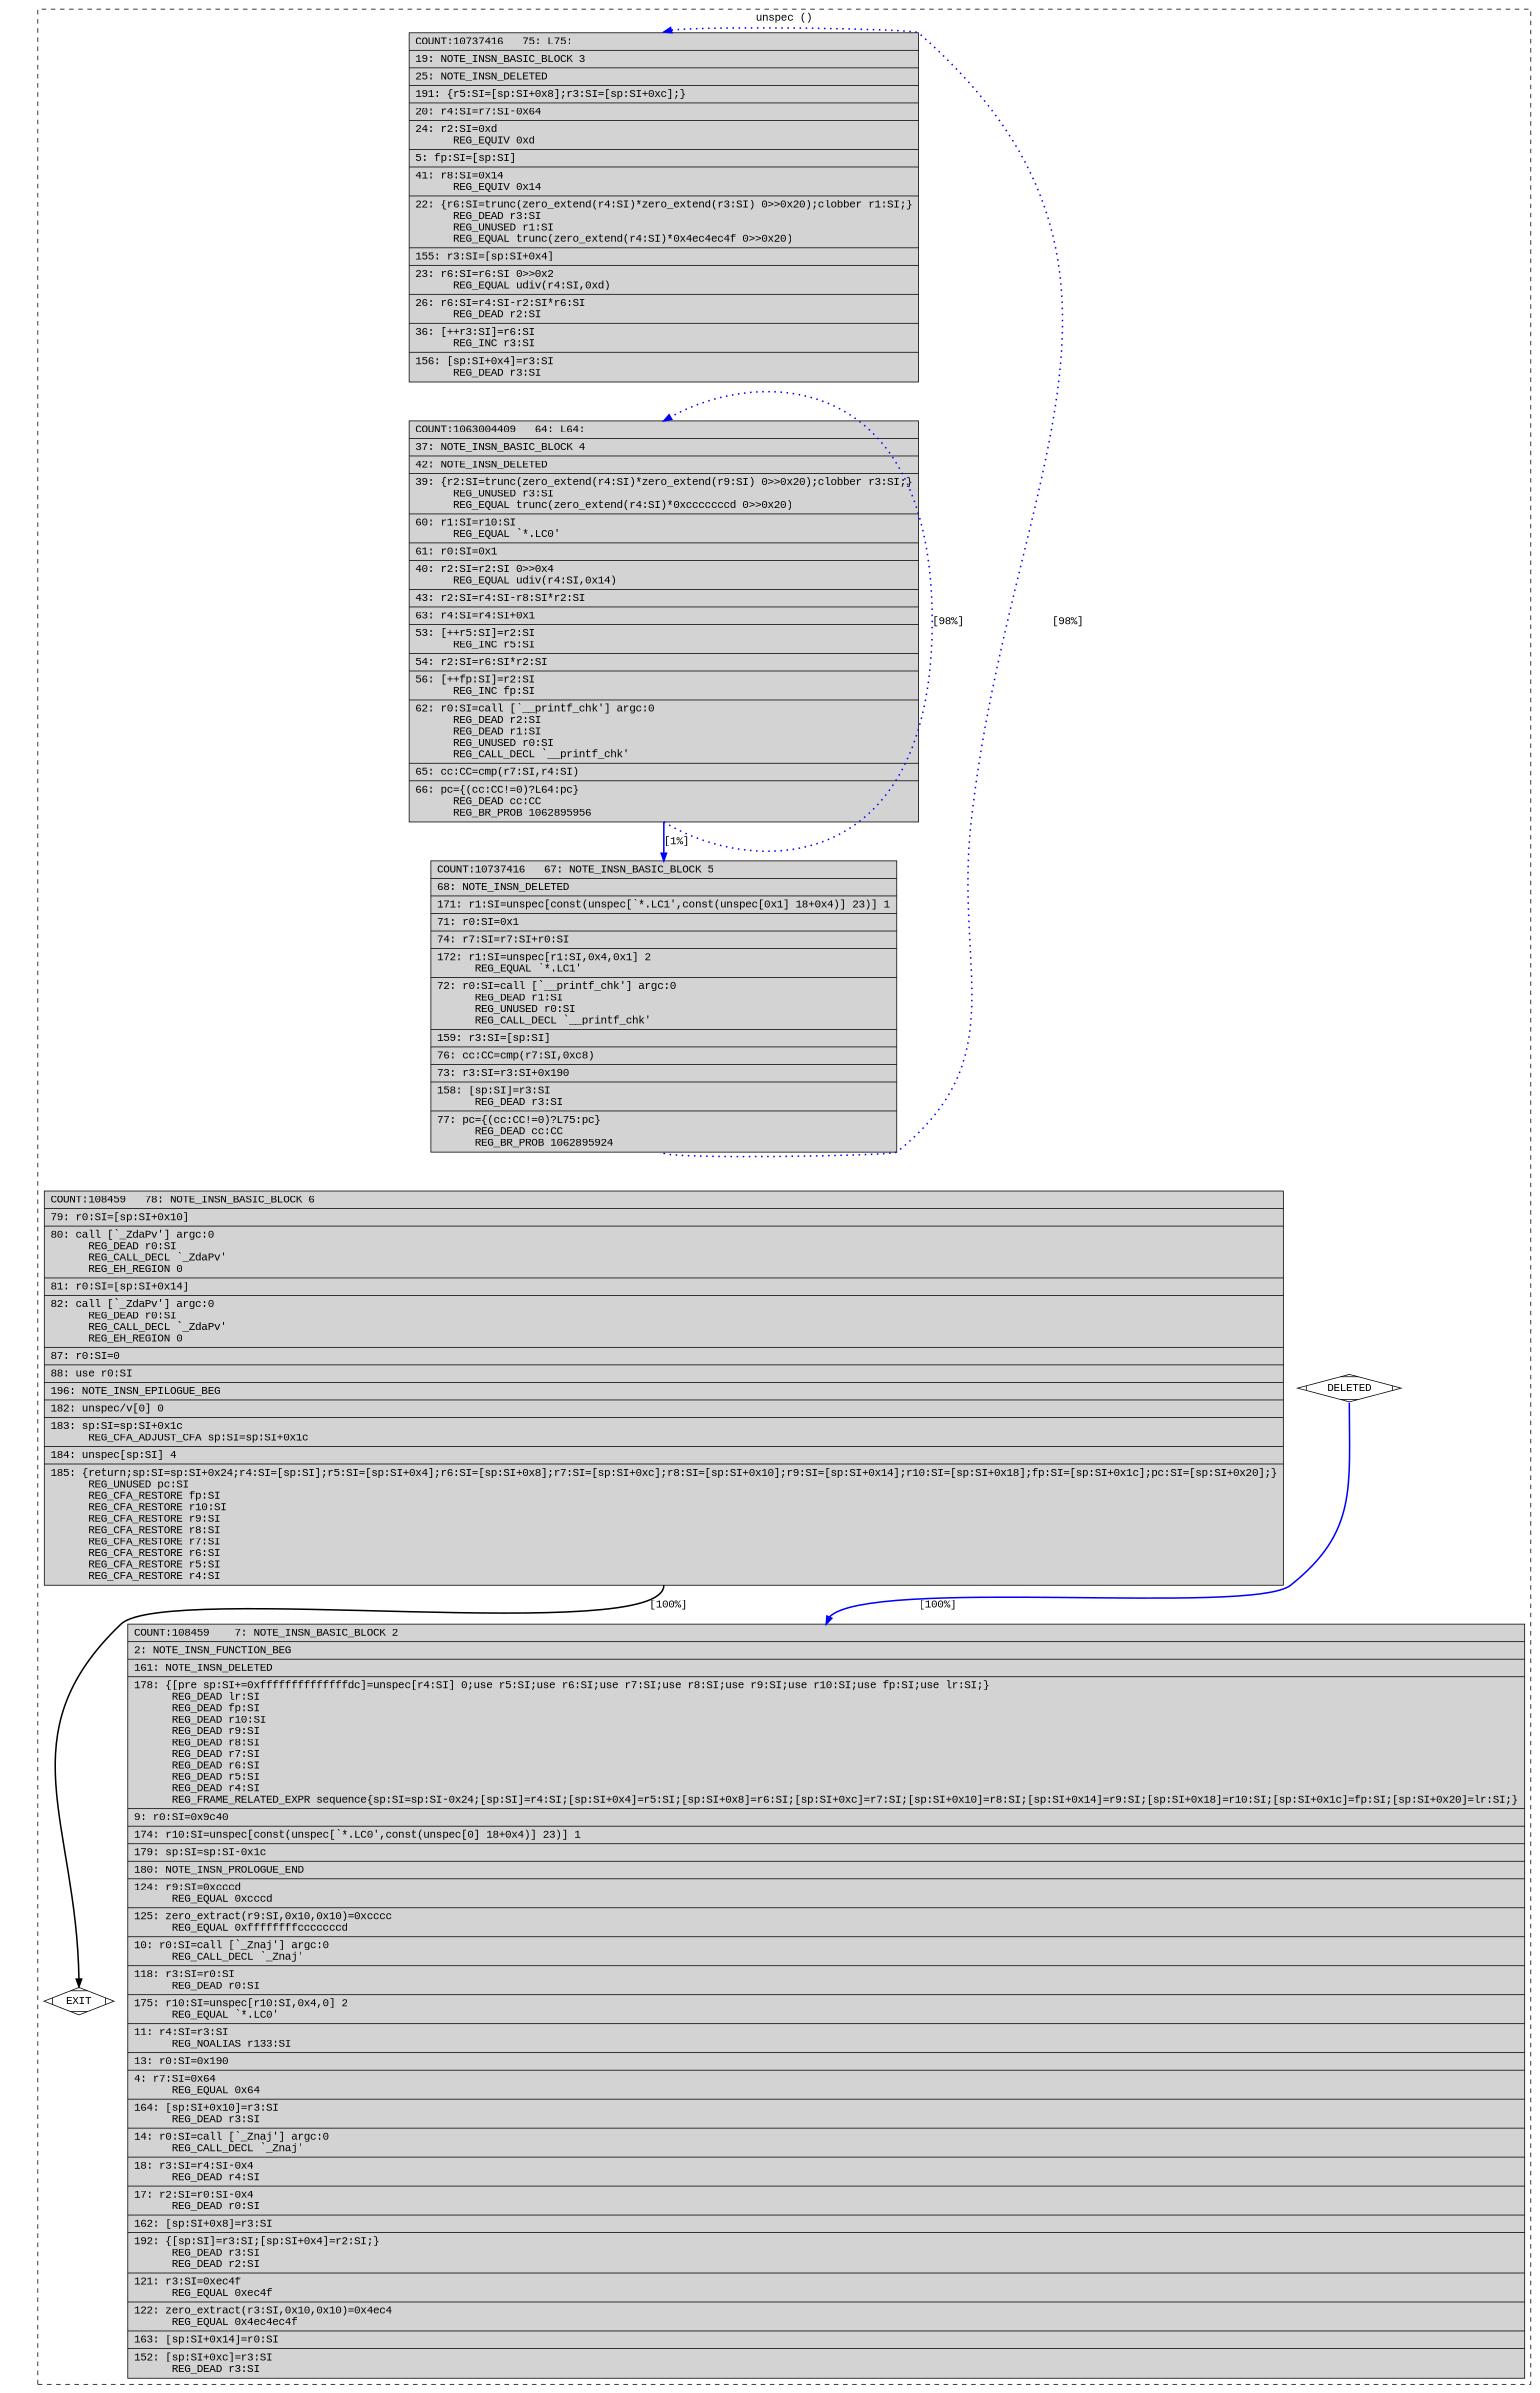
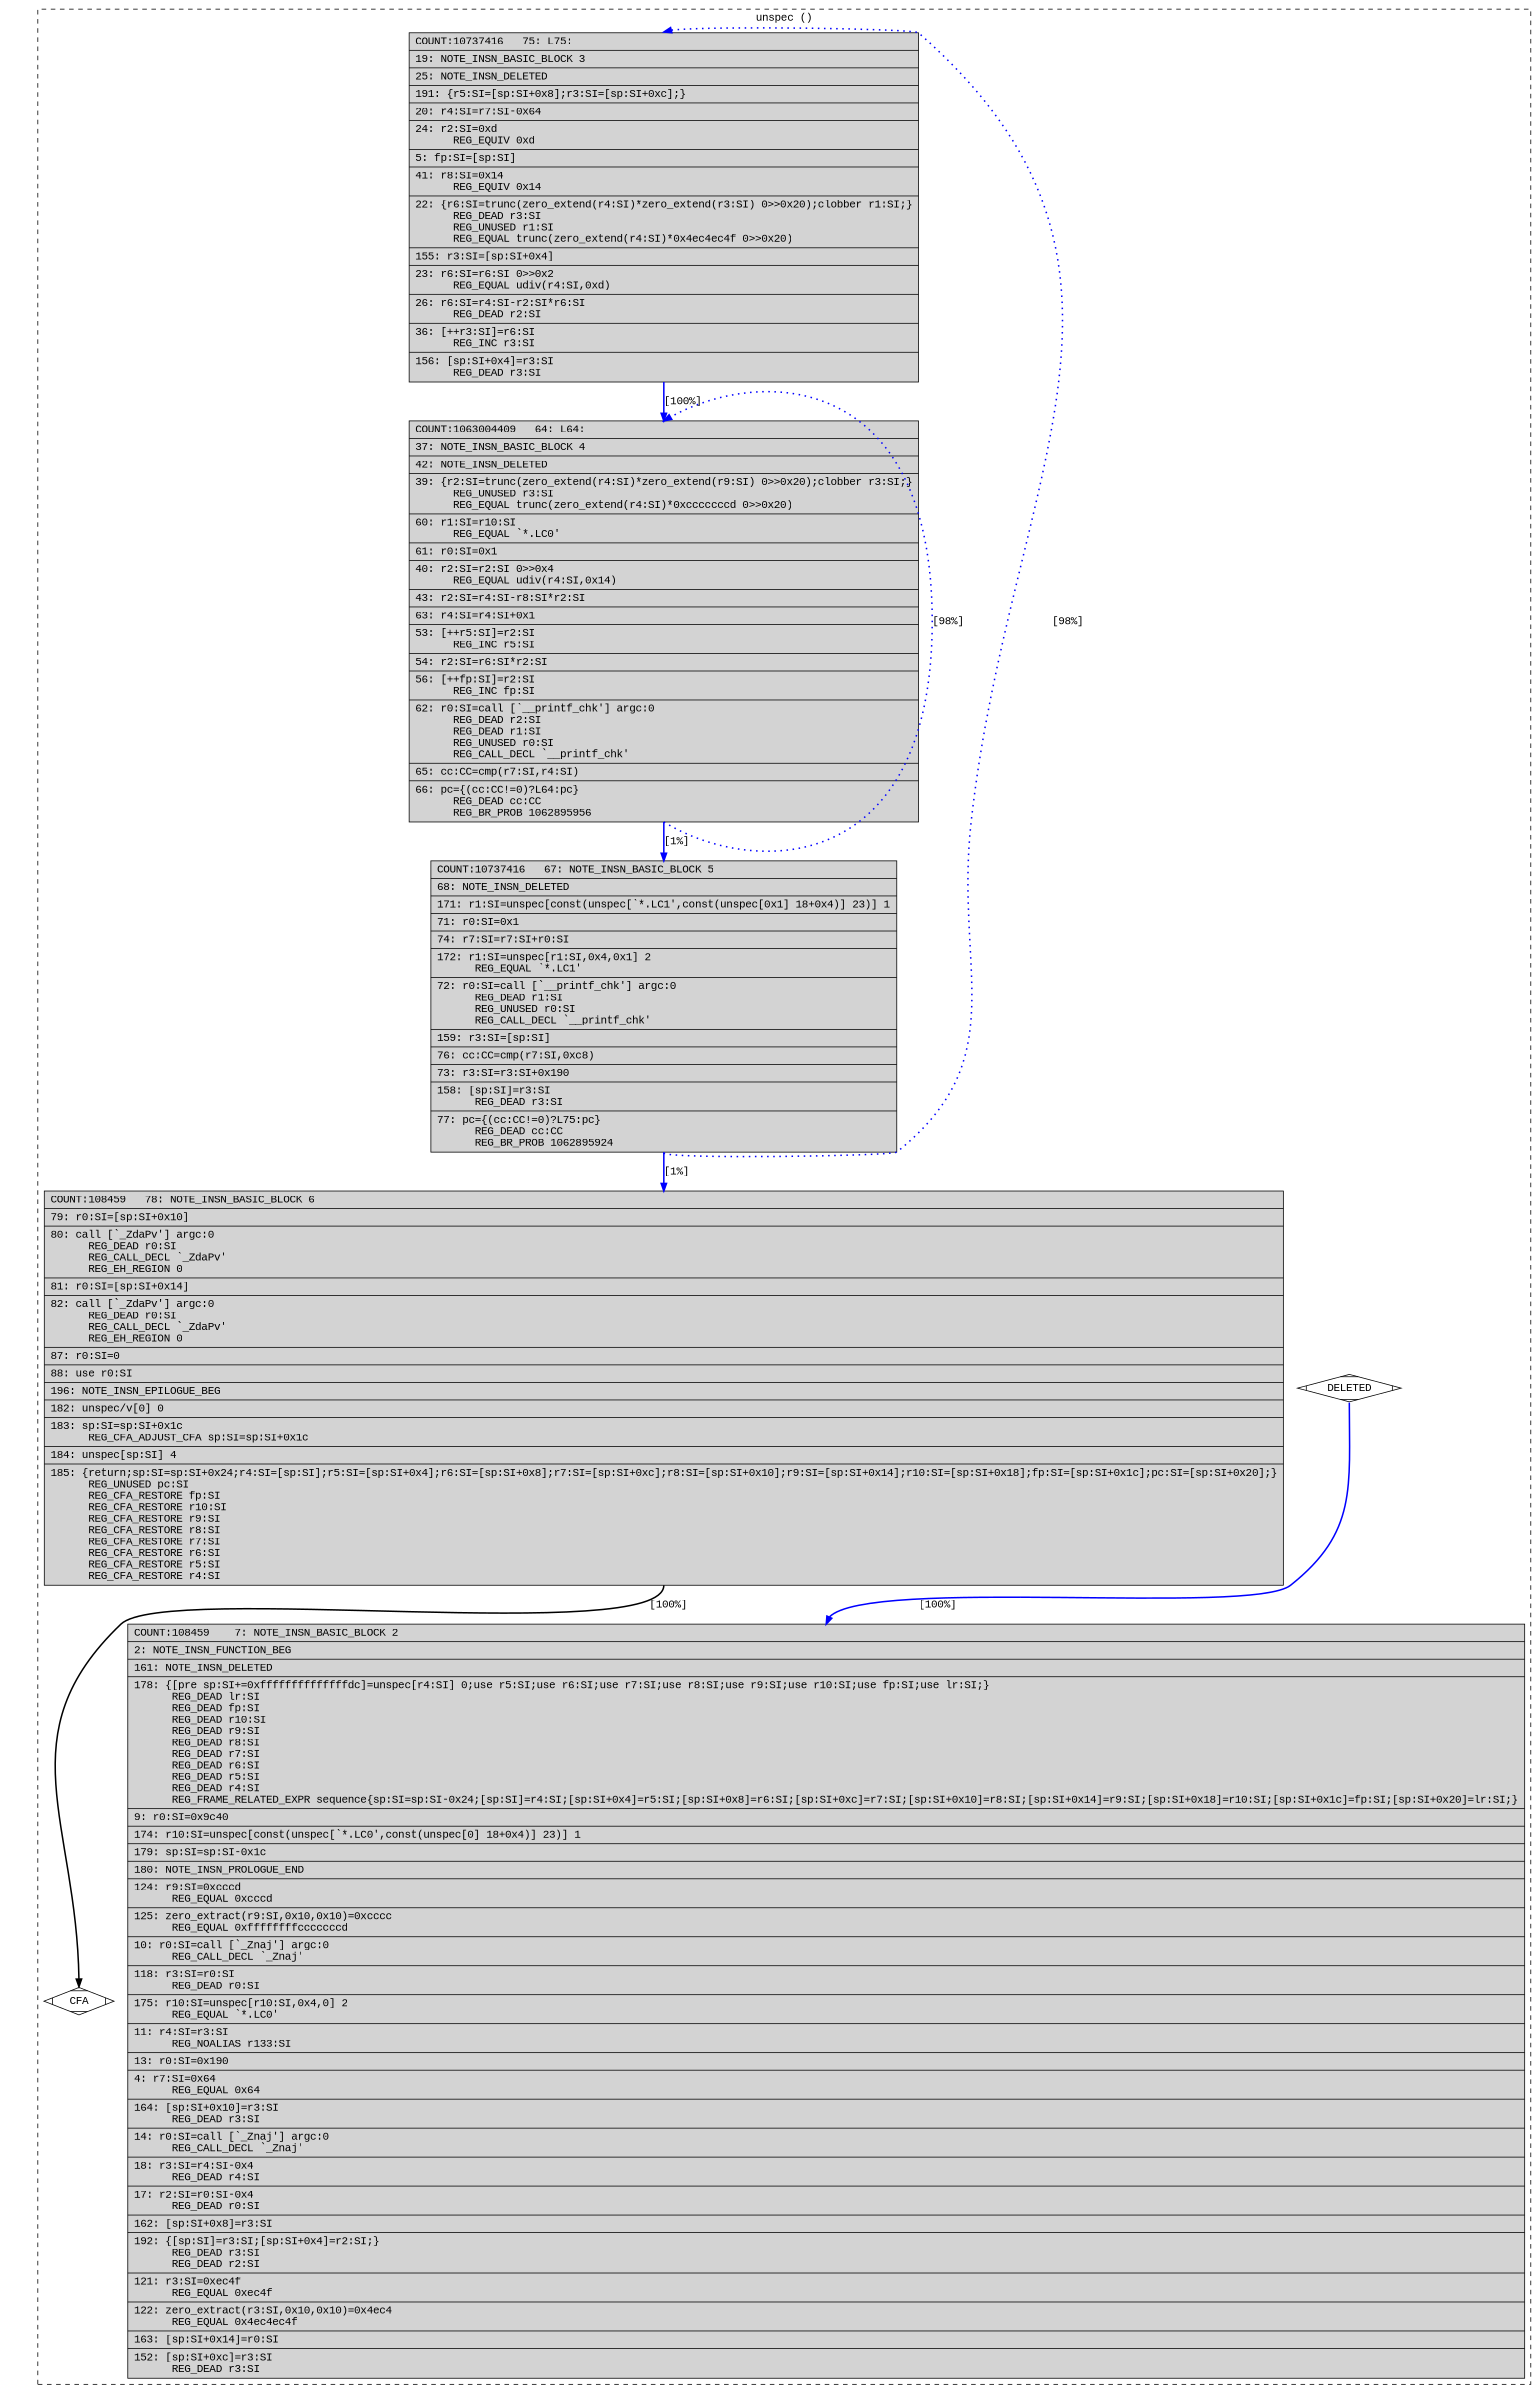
  digraph {
    fontname="Liberation Mono"
    node [fillcolor=lightgrey fontname="Liberation Mono" shape=record style=filled]
    edge [color=blue constraint=true fontname="Liberation Mono" headport=n style="solid,bold" tailport=s weight=100]
    n1 [fillcolor=white label=DELETED shape=Mdiamond]
    n2 [label="{COUNT:108459\ \ \ \ 7:\ NOTE_INSN_BASIC_BLOCK\ 2\l|\ \ \ \ 2:\ NOTE_INSN_FUNCTION_BEG\l|\ \ 161:\ NOTE_INSN_DELETED\l|\ \ 178:\ \{[pre\ sp:SI+=0xffffffffffffffdc]=unspec[r4:SI]\ 0;use\ r5:SI;use\ r6:SI;use\ r7:SI;use\ r8:SI;use\ r9:SI;use\ r10:SI;use\ fp:SI;use\ lr:SI;\}\l\ \ \ \ \ \ REG_DEAD\ lr:SI\l\ \ \ \ \ \ REG_DEAD\ fp:SI\l\ \ \ \ \ \ REG_DEAD\ r10:SI\l\ \ \ \ \ \ REG_DEAD\ r9:SI\l\ \ \ \ \ \ REG_DEAD\ r8:SI\l\ \ \ \ \ \ REG_DEAD\ r7:SI\l\ \ \ \ \ \ REG_DEAD\ r6:SI\l\ \ \ \ \ \ REG_DEAD\ r5:SI\l\ \ \ \ \ \ REG_DEAD\ r4:SI\l\ \ \ \ \ \ REG_FRAME_RELATED_EXPR\ sequence\{sp:SI=sp:SI-0x24;[sp:SI]=r4:SI;[sp:SI+0x4]=r5:SI;[sp:SI+0x8]=r6:SI;[sp:SI+0xc]=r7:SI;[sp:SI+0x10]=r8:SI;[sp:SI+0x14]=r9:SI;[sp:SI+0x18]=r10:SI;[sp:SI+0x1c]=fp:SI;[sp:SI+0x20]=lr:SI;\}\l|\ \ \ \ 9:\ r0:SI=0x9c40\l|\ \ 174:\ r10:SI=unspec[const(unspec[`*.LC0',const(unspec[0]\ 18+0x4)]\ 23)]\ 1\l|\ \ 179:\ sp:SI=sp:SI-0x1c\l|\ \ 180:\ NOTE_INSN_PROLOGUE_END\l|\ \ 124:\ r9:SI=0xcccd\l\ \ \ \ \ \ REG_EQUAL\ 0xcccd\l|\ \ 125:\ zero_extract(r9:SI,0x10,0x10)=0xcccc\l\ \ \ \ \ \ REG_EQUAL\ 0xffffffffcccccccd\l|\ \ \ 10:\ r0:SI=call\ [`_Znaj']\ argc:0\l\ \ \ \ \ \ REG_CALL_DECL\ `_Znaj'\l|\ \ 118:\ r3:SI=r0:SI\l\ \ \ \ \ \ REG_DEAD\ r0:SI\l|\ \ 175:\ r10:SI=unspec[r10:SI,0x4,0]\ 2\l\ \ \ \ \ \ REG_EQUAL\ `*.LC0'\l|\ \ \ 11:\ r4:SI=r3:SI\l\ \ \ \ \ \ REG_NOALIAS\ r133:SI\l|\ \ \ 13:\ r0:SI=0x190\l|\ \ \ \ 4:\ r7:SI=0x64\l\ \ \ \ \ \ REG_EQUAL\ 0x64\l|\ \ 164:\ [sp:SI+0x10]=r3:SI\l\ \ \ \ \ \ REG_DEAD\ r3:SI\l|\ \ \ 14:\ r0:SI=call\ [`_Znaj']\ argc:0\l\ \ \ \ \ \ REG_CALL_DECL\ `_Znaj'\l|\ \ \ 18:\ r3:SI=r4:SI-0x4\l\ \ \ \ \ \ REG_DEAD\ r4:SI\l|\ \ \ 17:\ r2:SI=r0:SI-0x4\l\ \ \ \ \ \ REG_DEAD\ r0:SI\l|\ \ 162:\ [sp:SI+0x8]=r3:SI\l|\ \ 192:\ \{[sp:SI]=r3:SI;[sp:SI+0x4]=r2:SI;\}\l\ \ \ \ \ \ REG_DEAD\ r3:SI\l\ \ \ \ \ \ REG_DEAD\ r2:SI\l|\ \ 121:\ r3:SI=0xec4f\l\ \ \ \ \ \ REG_EQUAL\ 0xec4f\l|\ \ 122:\ zero_extract(r3:SI,0x10,0x10)=0x4ec4\l\ \ \ \ \ \ REG_EQUAL\ 0x4ec4ec4f\l|\ \ 163:\ [sp:SI+0x14]=r0:SI\l|\ \ 152:\ [sp:SI+0xc]=r3:SI\l\ \ \ \ \ \ REG_DEAD\ r3:SI\l}"]
-   n3 [fillcolor=white label=EXIT shape=Mdiamond]
+   n3 [fillcolor=white label=CFA shape=Mdiamond]
    n4 [label="{COUNT:10737416\ \ \ 75:\ L75:\l|\ \ \ 19:\ NOTE_INSN_BASIC_BLOCK\ 3\l|\ \ \ 25:\ NOTE_INSN_DELETED\l|\ \ 191:\ \{r5:SI=[sp:SI+0x8];r3:SI=[sp:SI+0xc];\}\l|\ \ \ 20:\ r4:SI=r7:SI-0x64\l|\ \ \ 24:\ r2:SI=0xd\l\ \ \ \ \ \ REG_EQUIV\ 0xd\l|\ \ \ \ 5:\ fp:SI=[sp:SI]\l|\ \ \ 41:\ r8:SI=0x14\l\ \ \ \ \ \ REG_EQUIV\ 0x14\l|\ \ \ 22:\ \{r6:SI=trunc(zero_extend(r4:SI)*zero_extend(r3:SI)\ 0\>\>0x20);clobber\ r1:SI;\}\l\ \ \ \ \ \ REG_DEAD\ r3:SI\l\ \ \ \ \ \ REG_UNUSED\ r1:SI\l\ \ \ \ \ \ REG_EQUAL\ trunc(zero_extend(r4:SI)*0x4ec4ec4f\ 0\>\>0x20)\l|\ \ 155:\ r3:SI=[sp:SI+0x4]\l|\ \ \ 23:\ r6:SI=r6:SI\ 0\>\>0x2\l\ \ \ \ \ \ REG_EQUAL\ udiv(r4:SI,0xd)\l|\ \ \ 26:\ r6:SI=r4:SI-r2:SI*r6:SI\l\ \ \ \ \ \ REG_DEAD\ r2:SI\l|\ \ \ 36:\ [++r3:SI]=r6:SI\l\ \ \ \ \ \ REG_INC\ r3:SI\l|\ \ 156:\ [sp:SI+0x4]=r3:SI\l\ \ \ \ \ \ REG_DEAD\ r3:SI\l}"]
    n5 [label="{COUNT:1063004409\ \ \ 64:\ L64:\l|\ \ \ 37:\ NOTE_INSN_BASIC_BLOCK\ 4\l|\ \ \ 42:\ NOTE_INSN_DELETED\l|\ \ \ 39:\ \{r2:SI=trunc(zero_extend(r4:SI)*zero_extend(r9:SI)\ 0\>\>0x20);clobber\ r3:SI;\}\l\ \ \ \ \ \ REG_UNUSED\ r3:SI\l\ \ \ \ \ \ REG_EQUAL\ trunc(zero_extend(r4:SI)*0xcccccccd\ 0\>\>0x20)\l|\ \ \ 60:\ r1:SI=r10:SI\l\ \ \ \ \ \ REG_EQUAL\ `*.LC0'\l|\ \ \ 61:\ r0:SI=0x1\l|\ \ \ 40:\ r2:SI=r2:SI\ 0\>\>0x4\l\ \ \ \ \ \ REG_EQUAL\ udiv(r4:SI,0x14)\l|\ \ \ 43:\ r2:SI=r4:SI-r8:SI*r2:SI\l|\ \ \ 63:\ r4:SI=r4:SI+0x1\l|\ \ \ 53:\ [++r5:SI]=r2:SI\l\ \ \ \ \ \ REG_INC\ r5:SI\l|\ \ \ 54:\ r2:SI=r6:SI*r2:SI\l|\ \ \ 56:\ [++fp:SI]=r2:SI\l\ \ \ \ \ \ REG_INC\ fp:SI\l|\ \ \ 62:\ r0:SI=call\ [`__printf_chk']\ argc:0\l\ \ \ \ \ \ REG_DEAD\ r2:SI\l\ \ \ \ \ \ REG_DEAD\ r1:SI\l\ \ \ \ \ \ REG_UNUSED\ r0:SI\l\ \ \ \ \ \ REG_CALL_DECL\ `__printf_chk'\l|\ \ \ 65:\ cc:CC=cmp(r7:SI,r4:SI)\l|\ \ \ 66:\ pc=\{(cc:CC!=0)?L64:pc\}\l\ \ \ \ \ \ REG_DEAD\ cc:CC\l\ \ \ \ \ \ REG_BR_PROB\ 1062895956\l}"]
    n6 [label="{COUNT:10737416\ \ \ 67:\ NOTE_INSN_BASIC_BLOCK\ 5\l|\ \ \ 68:\ NOTE_INSN_DELETED\l|\ \ 171:\ r1:SI=unspec[const(unspec[`*.LC1',const(unspec[0x1]\ 18+0x4)]\ 23)]\ 1\l|\ \ \ 71:\ r0:SI=0x1\l|\ \ \ 74:\ r7:SI=r7:SI+r0:SI\l|\ \ 172:\ r1:SI=unspec[r1:SI,0x4,0x1]\ 2\l\ \ \ \ \ \ REG_EQUAL\ `*.LC1'\l|\ \ \ 72:\ r0:SI=call\ [`__printf_chk']\ argc:0\l\ \ \ \ \ \ REG_DEAD\ r1:SI\l\ \ \ \ \ \ REG_UNUSED\ r0:SI\l\ \ \ \ \ \ REG_CALL_DECL\ `__printf_chk'\l|\ \ 159:\ r3:SI=[sp:SI]\l|\ \ \ 76:\ cc:CC=cmp(r7:SI,0xc8)\l|\ \ \ 73:\ r3:SI=r3:SI+0x190\l|\ \ 158:\ [sp:SI]=r3:SI\l\ \ \ \ \ \ REG_DEAD\ r3:SI\l|\ \ \ 77:\ pc=\{(cc:CC!=0)?L75:pc\}\l\ \ \ \ \ \ REG_DEAD\ cc:CC\l\ \ \ \ \ \ REG_BR_PROB\ 1062895924\l}"]
    n7 [label="{COUNT:108459\ \ \ 78:\ NOTE_INSN_BASIC_BLOCK\ 6\l|\ \ \ 79:\ r0:SI=[sp:SI+0x10]\l|\ \ \ 80:\ call\ [`_ZdaPv']\ argc:0\l\ \ \ \ \ \ REG_DEAD\ r0:SI\l\ \ \ \ \ \ REG_CALL_DECL\ `_ZdaPv'\l\ \ \ \ \ \ REG_EH_REGION\ 0\l|\ \ \ 81:\ r0:SI=[sp:SI+0x14]\l|\ \ \ 82:\ call\ [`_ZdaPv']\ argc:0\l\ \ \ \ \ \ REG_DEAD\ r0:SI\l\ \ \ \ \ \ REG_CALL_DECL\ `_ZdaPv'\l\ \ \ \ \ \ REG_EH_REGION\ 0\l|\ \ \ 87:\ r0:SI=0\l|\ \ \ 88:\ use\ r0:SI\l|\ \ 196:\ NOTE_INSN_EPILOGUE_BEG\l|\ \ 182:\ unspec/v[0]\ 0\l|\ \ 183:\ sp:SI=sp:SI+0x1c\l\ \ \ \ \ \ REG_CFA_ADJUST_CFA\ sp:SI=sp:SI+0x1c\l|\ \ 184:\ unspec[sp:SI]\ 4\l|\ \ 185:\ \{return;sp:SI=sp:SI+0x24;r4:SI=[sp:SI];r5:SI=[sp:SI+0x4];r6:SI=[sp:SI+0x8];r7:SI=[sp:SI+0xc];r8:SI=[sp:SI+0x10];r9:SI=[sp:SI+0x14];r10:SI=[sp:SI+0x18];fp:SI=[sp:SI+0x1c];pc:SI=[sp:SI+0x20];\}\l\ \ \ \ \ \ REG_UNUSED\ pc:SI\l\ \ \ \ \ \ REG_CFA_RESTORE\ fp:SI\l\ \ \ \ \ \ REG_CFA_RESTORE\ r10:SI\l\ \ \ \ \ \ REG_CFA_RESTORE\ r9:SI\l\ \ \ \ \ \ REG_CFA_RESTORE\ r8:SI\l\ \ \ \ \ \ REG_CFA_RESTORE\ r7:SI\l\ \ \ \ \ \ REG_CFA_RESTORE\ r6:SI\l\ \ \ \ \ \ REG_CFA_RESTORE\ r5:SI\l\ \ \ \ \ \ REG_CFA_RESTORE\ r4:SI\l}"]
    subgraph cluster_1 {
      color=black
      label="unspec ()"
      style=dashed
      n1
      n2
      n3
      n4
      n5
      n6
      n7
    }
    n1 -> n2 [label="[100%]"]
    n1 -> n3 [style=invis color="" weight=""]
+   n4 -> n5 [label="[100%]"]
    n5 -> n5 [constraint=false label="[98%]" style="dotted,bold" weight=10]
    n5 -> n6 [label="[1%]"]
    n6 -> n4 [constraint=false label="[98%]" style="dotted,bold" weight=10]
+   n6 -> n7 [label="[1%]"]
    n7 -> n3 [color=black label="[100%]" weight=10]
  }
